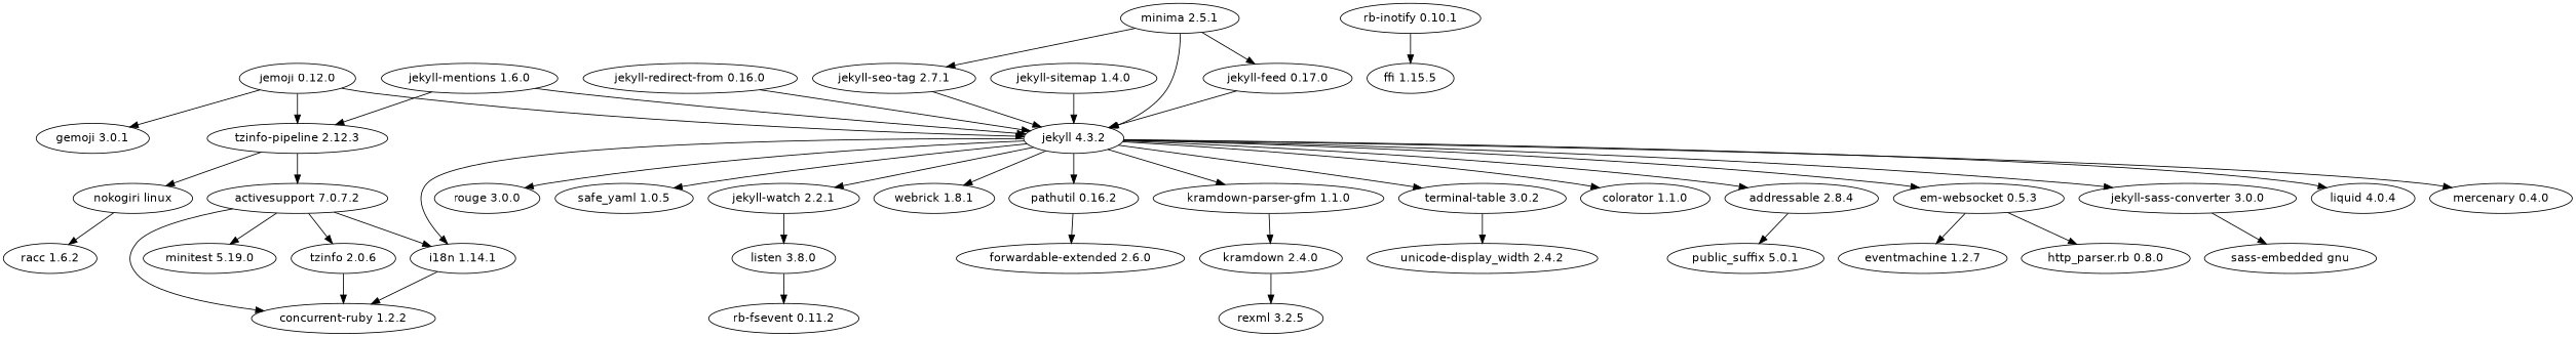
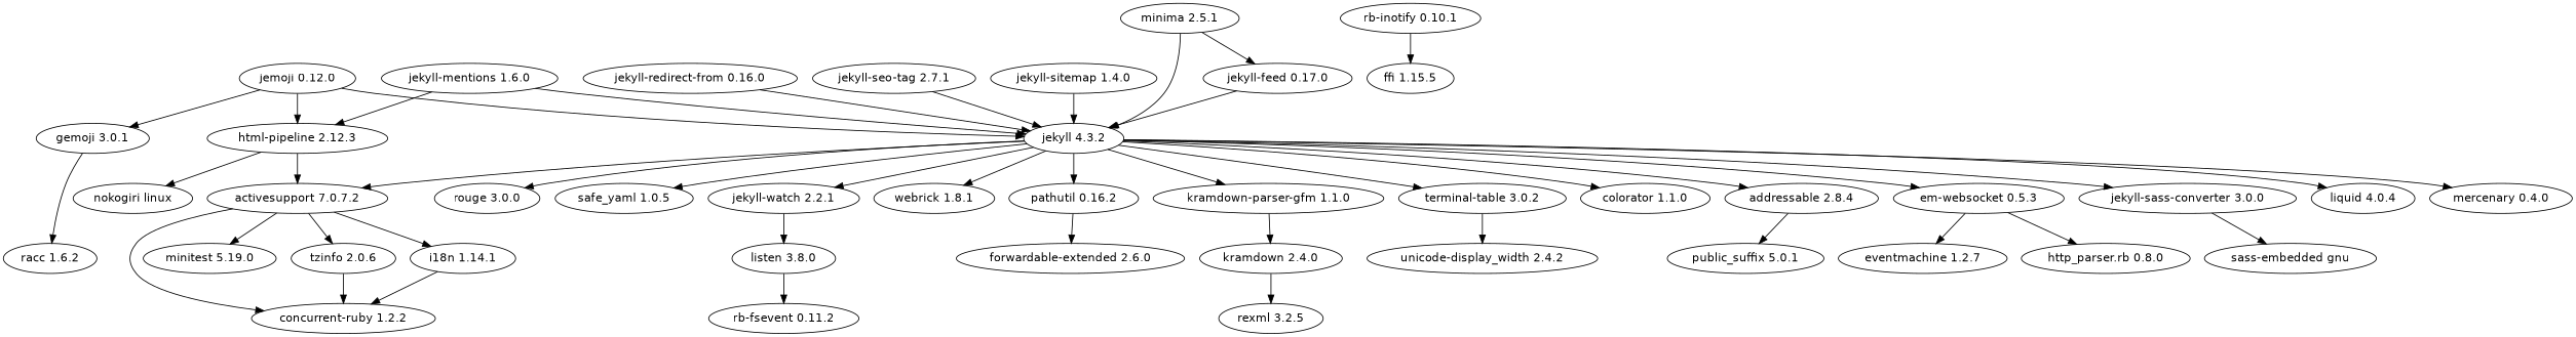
  digraph {
    fontname="DejaVu Sans"
    node [fontname="DejaVu Sans"]
    edge [fontname="DejaVu Sans"]
    "activesupport 7.0.7.2"
    "concurrent-ruby 1.2.2"
    "i18n 1.14.1"
    "minitest 5.19.0"
    "tzinfo 2.0.6"
    "addressable 2.8.4"
    "public_suffix 5.0.1"
    "em-websocket 0.5.3"
    "eventmachine 1.2.7"
    "http_parser.rb 0.8.0"
-   "html-pipeline 2.12.3" [label="tzinfo-pipeline 2.12.3"]
+   "html-pipeline 2.12.3"
    "nokogiri linux"
    "racc 1.6.2"
    "jekyll 4.3.2"
    "colorator 1.1.0"
    "jekyll-sass-converter 3.0.0"
    "jekyll-watch 2.2.1"
    "kramdown-parser-gfm 1.1.0"
    "liquid 4.0.4"
    "mercenary 0.4.0"
    "pathutil 0.16.2"
    "rouge 3.0.0"
    "safe_yaml 1.0.5"
    "terminal-table 3.0.2"
    "webrick 1.8.1"
    "sass-embedded gnu"
    "listen 3.8.0"
    "kramdown 2.4.0"
    "rexml 3.2.5"
    "forwardable-extended 2.6.0"
    "unicode-display_width 2.4.2"
    "rb-fsevent 0.11.2"
    "jekyll-feed 0.17.0"
    "jekyll-mentions 1.6.0"
    "jekyll-redirect-from 0.16.0"
    "jekyll-seo-tag 2.7.1"
    "jekyll-sitemap 1.4.0"
    "rb-inotify 0.10.1"
    "ffi 1.15.5"
    "jemoji 0.12.0"
    "gemoji 3.0.1"
    "minima 2.5.1"
    "activesupport 7.0.7.2" -> "concurrent-ruby 1.2.2"
    "activesupport 7.0.7.2" -> "i18n 1.14.1"
    "activesupport 7.0.7.2" -> "minitest 5.19.0"
    "activesupport 7.0.7.2" -> "tzinfo 2.0.6"
    "i18n 1.14.1" -> "concurrent-ruby 1.2.2"
    "tzinfo 2.0.6" -> "concurrent-ruby 1.2.2"
    "addressable 2.8.4" -> "public_suffix 5.0.1"
    "em-websocket 0.5.3" -> "eventmachine 1.2.7"
    "em-websocket 0.5.3" -> "http_parser.rb 0.8.0"
    "html-pipeline 2.12.3" -> "activesupport 7.0.7.2"
    "html-pipeline 2.12.3" -> "nokogiri linux"
-   "nokogiri linux" -> "racc 1.6.2"
-   "jekyll 4.3.2" -> "i18n 1.14.1"
+   "gemoji 3.0.1" -> "racc 1.6.2"
+   "jekyll 4.3.2" -> "activesupport 7.0.7.2"
    "jekyll 4.3.2" -> "addressable 2.8.4"
    "jekyll 4.3.2" -> "em-websocket 0.5.3"
    "jekyll 4.3.2" -> "colorator 1.1.0"
    "jekyll 4.3.2" -> "jekyll-sass-converter 3.0.0"
    "jekyll 4.3.2" -> "jekyll-watch 2.2.1"
    "jekyll 4.3.2" -> "kramdown-parser-gfm 1.1.0"
    "jekyll 4.3.2" -> "liquid 4.0.4"
    "jekyll 4.3.2" -> "mercenary 0.4.0"
    "jekyll 4.3.2" -> "pathutil 0.16.2"
    "jekyll 4.3.2" -> "rouge 3.0.0"
    "jekyll 4.3.2" -> "safe_yaml 1.0.5"
    "jekyll 4.3.2" -> "terminal-table 3.0.2"
    "jekyll 4.3.2" -> "webrick 1.8.1"
    "jekyll-sass-converter 3.0.0" -> "sass-embedded gnu"
    "jekyll-watch 2.2.1" -> "listen 3.8.0"
    "kramdown-parser-gfm 1.1.0" -> "kramdown 2.4.0"
    "pathutil 0.16.2" -> "forwardable-extended 2.6.0"
    "terminal-table 3.0.2" -> "unicode-display_width 2.4.2"
    "listen 3.8.0" -> "rb-fsevent 0.11.2"
    "kramdown 2.4.0" -> "rexml 3.2.5"
    "jekyll-feed 0.17.0" -> "jekyll 4.3.2"
    "jekyll-mentions 1.6.0" -> "html-pipeline 2.12.3"
    "jekyll-mentions 1.6.0" -> "jekyll 4.3.2"
    "jekyll-redirect-from 0.16.0" -> "jekyll 4.3.2"
    "jekyll-seo-tag 2.7.1" -> "jekyll 4.3.2"
    "jekyll-sitemap 1.4.0" -> "jekyll 4.3.2"
    "rb-inotify 0.10.1" -> "ffi 1.15.5"
    "jemoji 0.12.0" -> "html-pipeline 2.12.3"
    "jemoji 0.12.0" -> "jekyll 4.3.2"
    "jemoji 0.12.0" -> "gemoji 3.0.1"
    "minima 2.5.1" -> "jekyll 4.3.2"
    "minima 2.5.1" -> "jekyll-feed 0.17.0"
-   "minima 2.5.1" -> "jekyll-seo-tag 2.7.1"
  }
